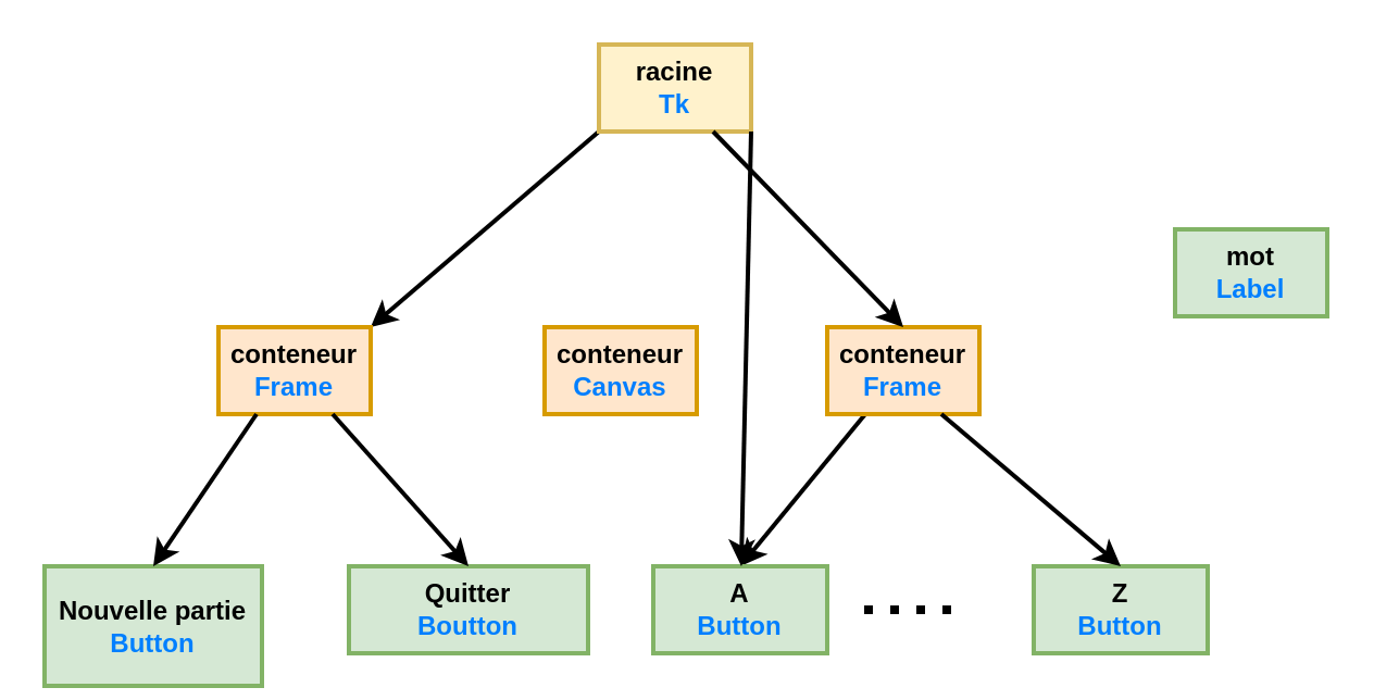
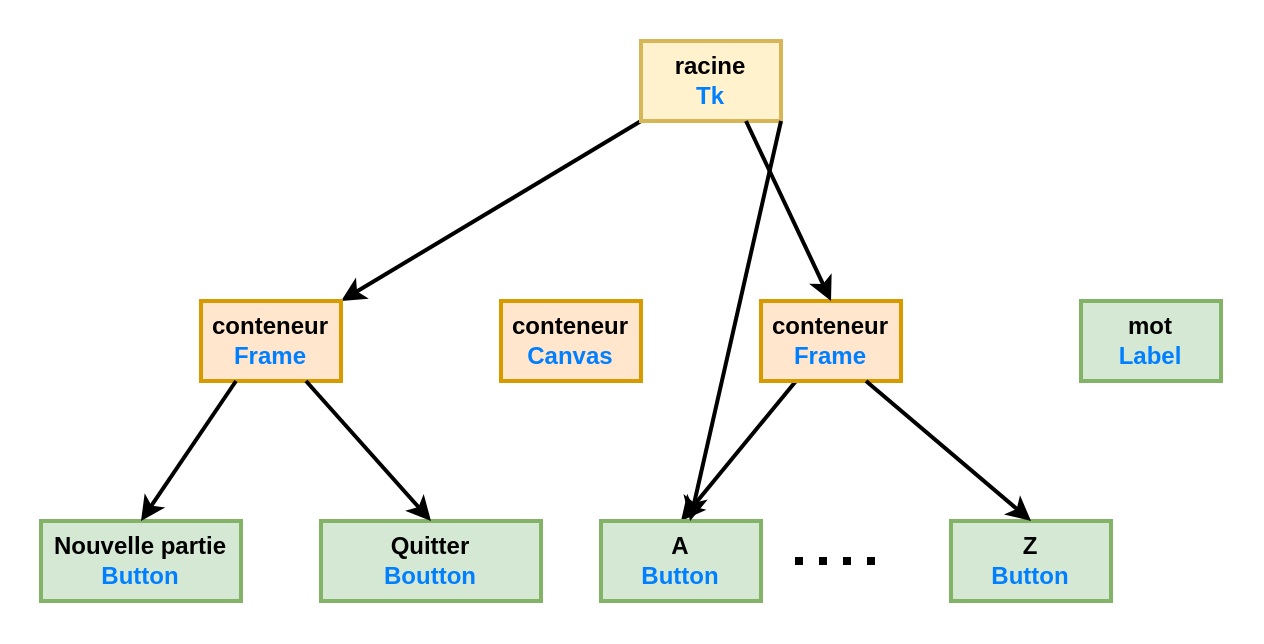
  <mxCell id="0" />
  <mxCell id="1" parent="0" />
  <mxCell id="2" style="rounded=0;orthogonalLoop=1;jettySize=auto;html=1;exitX=0;exitY=1;exitDx=0;exitDy=0;entryX=1;entryY=0;entryDx=0;entryDy=0;strokeWidth=2;" parent="1" source="3" target="4" edge="1"><mxGeometry relative="1" as="geometry" /></mxCell>
- <mxCell id="3" value="&lt;b&gt;racine&lt;br&gt;&lt;font color=&quot;#007fff&quot;&gt;Tk&lt;/font&gt;&lt;br&gt;&lt;/b&gt;" style="rounded=0;whiteSpace=wrap;html=1;align=center;strokeWidth=2;fillColor=#fff2cc;strokeColor=#d6b656;" parent="1" vertex="1"><mxGeometry x="275" y="20" width="70" height="40" as="geometry" /></mxCell>
+ <mxCell id="3" value="&lt;b&gt;racine&lt;br&gt;&lt;font color=&quot;#007fff&quot;&gt;Tk&lt;/font&gt;&lt;br&gt;&lt;/b&gt;" style="rounded=0;whiteSpace=wrap;html=1;align=center;strokeWidth=2;fillColor=#fff2cc;strokeColor=#d6b656;" parent="1" vertex="1"><mxGeometry x="320" y="20" width="70" height="40" as="geometry" /></mxCell>
  <mxCell id="4" value="&lt;b&gt;conteneur&lt;br&gt;&lt;font color=&quot;#007fff&quot;&gt;Frame&lt;/font&gt;&lt;br&gt;&lt;/b&gt;" style="rounded=0;whiteSpace=wrap;html=1;align=center;strokeWidth=2;fillColor=#ffe6cc;strokeColor=#d79b00;" parent="1" vertex="1"><mxGeometry x="100" y="150" width="70" height="40" as="geometry" /></mxCell>
- <mxCell id="5" value="&lt;b&gt;Nouvelle partie&lt;br&gt;&lt;font color=&quot;#007fff&quot;&gt;Button&lt;/font&gt;&lt;br&gt;&lt;/b&gt;" style="rounded=0;whiteSpace=wrap;html=1;align=center;strokeWidth=2;fillColor=#d5e8d4;strokeColor=#82b366;" parent="1" vertex="1"><mxGeometry x="20" y="260" width="100" height="55" as="geometry" /></mxCell>
+ <mxCell id="5" value="&lt;b&gt;Nouvelle partie&lt;br&gt;&lt;font color=&quot;#007fff&quot;&gt;Button&lt;/font&gt;&lt;br&gt;&lt;/b&gt;" style="rounded=0;whiteSpace=wrap;html=1;align=center;strokeWidth=2;fillColor=#d5e8d4;strokeColor=#82b366;" parent="1" vertex="1"><mxGeometry x="20" y="260" width="100" height="40" as="geometry" /></mxCell>
  <mxCell id="6" value="&lt;b&gt;Quitter&lt;br&gt;&lt;font color=&quot;#007fff&quot;&gt;Boutton&lt;/font&gt;&lt;br&gt;&lt;/b&gt;" style="rounded=0;whiteSpace=wrap;html=1;align=center;strokeWidth=2;fillColor=#d5e8d4;strokeColor=#82b366;" parent="1" vertex="1"><mxGeometry x="160" y="260" width="110" height="40" as="geometry" /></mxCell>
  <mxCell id="7" style="edgeStyle=none;rounded=0;orthogonalLoop=1;jettySize=auto;html=1;strokeWidth=2;exitX=0.25;exitY=1;exitDx=0;exitDy=0;entryX=0.5;entryY=0;entryDx=0;entryDy=0;" parent="1" source="10" target="11" edge="1"><mxGeometry relative="1" as="geometry"><mxPoint x="410" y="240" as="targetPoint" /></mxGeometry></mxCell>
  <mxCell id="8" value="&lt;b&gt;conteneur&lt;br&gt;&lt;font color=&quot;#007fff&quot;&gt;Canvas&lt;/font&gt;&lt;br&gt;&lt;/b&gt;" style="rounded=0;whiteSpace=wrap;html=1;align=center;strokeWidth=2;fillColor=#ffe6cc;strokeColor=#d79b00;" parent="1" vertex="1"><mxGeometry x="250" y="150" width="70" height="40" as="geometry" /></mxCell>
- <mxCell id="9" value="&lt;b&gt;mot&lt;br&gt;&lt;font color=&quot;#007fff&quot;&gt;Label&lt;/font&gt;&lt;br&gt;&lt;/b&gt;" style="rounded=0;whiteSpace=wrap;html=1;align=center;strokeWidth=2;fillColor=#d5e8d4;strokeColor=#82b366;" parent="1" vertex="1"><mxGeometry x="540" y="105" width="70" height="40" as="geometry" /></mxCell>
+ <mxCell id="9" value="&lt;b&gt;mot&lt;br&gt;&lt;font color=&quot;#007fff&quot;&gt;Label&lt;/font&gt;&lt;br&gt;&lt;/b&gt;" style="rounded=0;whiteSpace=wrap;html=1;align=center;strokeWidth=2;fillColor=#d5e8d4;strokeColor=#82b366;" parent="1" vertex="1"><mxGeometry x="540" y="150" width="70" height="40" as="geometry" /></mxCell>
  <mxCell id="10" value="&lt;b&gt;conteneur&lt;br&gt;&lt;font color=&quot;#007fff&quot;&gt;Frame&lt;/font&gt;&lt;br&gt;&lt;/b&gt;" style="rounded=0;whiteSpace=wrap;html=1;align=center;strokeWidth=2;fillColor=#ffe6cc;strokeColor=#d79b00;" parent="1" vertex="1"><mxGeometry x="380" y="150" width="70" height="40" as="geometry" /></mxCell>
  <mxCell id="11" value="&lt;b&gt;A&lt;br&gt;&lt;font color=&quot;#007fff&quot;&gt;Button&lt;/font&gt;&lt;br&gt;&lt;/b&gt;" style="rounded=0;whiteSpace=wrap;html=1;align=center;strokeWidth=2;fillColor=#d5e8d4;strokeColor=#82b366;" parent="1" vertex="1"><mxGeometry x="300" y="260" width="80" height="40" as="geometry" /></mxCell>
  <mxCell id="12" value="&lt;b&gt;Z&lt;br&gt;&lt;font color=&quot;#007fff&quot;&gt;Button&lt;/font&gt;&lt;br&gt;&lt;/b&gt;" style="rounded=0;whiteSpace=wrap;html=1;align=center;strokeWidth=2;fillColor=#d5e8d4;strokeColor=#82b366;" parent="1" vertex="1"><mxGeometry x="475" y="260" width="80" height="40" as="geometry" /></mxCell>
  <mxCell id="13" value="" style="endArrow=none;dashed=1;html=1;strokeWidth=4;dashPattern=1 2;" parent="1" edge="1"><mxGeometry width="50" height="50" relative="1" as="geometry"><mxPoint x="397" y="280" as="sourcePoint" /><mxPoint x="437" y="280" as="targetPoint" /></mxGeometry></mxCell>
  <mxCell id="14" style="rounded=0;orthogonalLoop=1;jettySize=auto;html=1;exitX=0.75;exitY=1;exitDx=0;exitDy=0;entryX=0.5;entryY=0;entryDx=0;entryDy=0;strokeWidth=2;" parent="1" source="3" target="10" edge="1"><mxGeometry relative="1" as="geometry"><mxPoint x="290" y="100" as="sourcePoint" /><mxPoint x="172.5" y="170" as="targetPoint" /></mxGeometry></mxCell>
  <mxCell id="15" style="rounded=0;orthogonalLoop=1;jettySize=auto;html=1;exitX=1;exitY=1;exitDx=0;exitDy=0;strokeWidth=2;" parent="1" source="3" target="11" edge="1"><mxGeometry relative="1" as="geometry"><mxPoint x="300" y="110" as="sourcePoint" /><mxPoint x="182.5" y="180" as="targetPoint" /></mxGeometry></mxCell>
  <mxCell id="16" style="rounded=0;orthogonalLoop=1;jettySize=auto;html=1;exitX=0.25;exitY=1;exitDx=0;exitDy=0;entryX=0.5;entryY=0;entryDx=0;entryDy=0;strokeWidth=2;" parent="1" source="4" target="5" edge="1"><mxGeometry relative="1" as="geometry"><mxPoint x="310" y="120" as="sourcePoint" /><mxPoint x="192.5" y="190" as="targetPoint" /></mxGeometry></mxCell>
  <mxCell id="17" style="rounded=0;orthogonalLoop=1;jettySize=auto;html=1;exitX=0.75;exitY=1;exitDx=0;exitDy=0;entryX=0.5;entryY=0;entryDx=0;entryDy=0;strokeWidth=2;" parent="1" source="4" target="6" edge="1"><mxGeometry relative="1" as="geometry"><mxPoint x="320" y="130" as="sourcePoint" /><mxPoint x="202.5" y="200" as="targetPoint" /></mxGeometry></mxCell>
  <mxCell id="18" style="rounded=0;orthogonalLoop=1;jettySize=auto;html=1;exitX=0.75;exitY=1;exitDx=0;exitDy=0;entryX=0.5;entryY=0;entryDx=0;entryDy=0;strokeWidth=2;" parent="1" source="10" target="12" edge="1"><mxGeometry relative="1" as="geometry"><mxPoint x="280" y="140" as="sourcePoint" /><mxPoint x="162.5" y="210" as="targetPoint" /></mxGeometry></mxCell>
